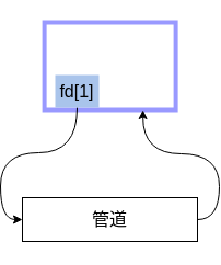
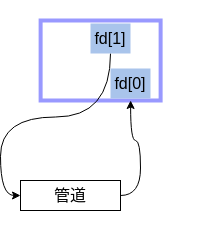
  <mxCell id="0" />
  <mxCell id="1" parent="0" />
  <mxCell id="2" value="" style="rounded=0;whiteSpace=wrap;html=1;strokeWidth=4;strokeColor=#9999FF;fontSize=18;" parent="1" vertex="1"><mxGeometry x="40.12" y="20" width="120" height="80" as="geometry" /></mxCell>
  <mxCell id="3" style="edgeStyle=orthogonalEdgeStyle;rounded=0;orthogonalLoop=1;jettySize=auto;html=1;exitX=0.5;exitY=1;exitDx=0;exitDy=0;entryX=0;entryY=0.5;entryDx=0;entryDy=0;curved=1;" edge="1" parent="1" source="4" target="6"><mxGeometry relative="1" as="geometry" /></mxCell>
- <mxCell id="4" value="fd[1]" style="rounded=0;whiteSpace=wrap;html=1;strokeColor=none;strokeWidth=1;fontSize=16;fillColor=#A9C4EB;" parent="1" vertex="1"><mxGeometry x="50" y="68" width="40" height="30" as="geometry" /></mxCell>
- <mxCell id="6" value="管道" style="rounded=0;whiteSpace=wrap;html=1;fontSize=16;" vertex="1" parent="1"><mxGeometry x="20" y="180" width="160" height="40" as="geometry" /></mxCell>
+ <mxCell id="4" value="fd[1]" style="rounded=0;whiteSpace=wrap;html=1;strokeColor=none;strokeWidth=1;fontSize=16;fillColor=#A9C4EB;" parent="1" vertex="1"><mxGeometry x="90" y="23" width="40" height="30" as="geometry" /></mxCell>
+ <mxCell id="5" value="fd[0]" style="rounded=0;whiteSpace=wrap;html=1;strokeColor=none;strokeWidth=1;fontSize=16;fillColor=#A9C4EB;" parent="1" vertex="1"><mxGeometry x="110" y="68" width="40" height="30" as="geometry" /></mxCell>
+ <mxCell id="6" value="管道" style="rounded=0;whiteSpace=wrap;html=1;fontSize=16;" vertex="1" parent="1"><mxGeometry x="20" y="180" width="100" height="30" as="geometry" /></mxCell>
  <mxCell id="7" style="edgeStyle=orthogonalEdgeStyle;rounded=0;orthogonalLoop=1;jettySize=auto;html=1;exitX=1;exitY=0.5;exitDx=0;exitDy=0;entryX=0.75;entryY=1;entryDx=0;entryDy=0;curved=1;" edge="1" parent="1" source="6" target="2"><mxGeometry relative="1" as="geometry" /></mxCell>
